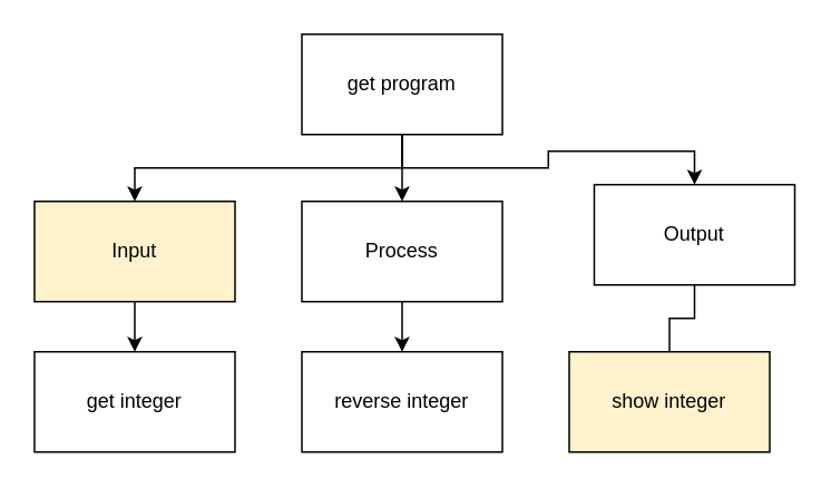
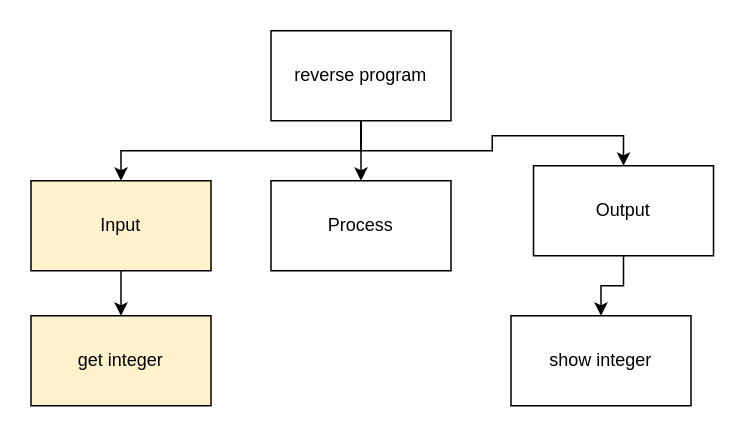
  <mxCell id="0" />
  <mxCell id="1" parent="0" />
  <mxCell id="2" style="edgeStyle=orthogonalEdgeStyle;rounded=0;orthogonalLoop=1;jettySize=auto;html=1;exitX=0.5;exitY=1;exitDx=0;exitDy=0;entryX=0.5;entryY=0;entryDx=0;entryDy=0;" edge="1" parent="1" source="5" target="7"><mxGeometry relative="1" as="geometry" /></mxCell>
  <mxCell id="3" style="edgeStyle=orthogonalEdgeStyle;rounded=0;orthogonalLoop=1;jettySize=auto;html=1;exitX=0.5;exitY=1;exitDx=0;exitDy=0;" edge="1" parent="1" source="5" target="9"><mxGeometry relative="1" as="geometry" /></mxCell>
  <mxCell id="4" style="edgeStyle=orthogonalEdgeStyle;rounded=0;orthogonalLoop=1;jettySize=auto;html=1;exitX=0.5;exitY=1;exitDx=0;exitDy=0;entryX=0.5;entryY=0;entryDx=0;entryDy=0;" edge="1" parent="1" source="5" target="13"><mxGeometry relative="1" as="geometry" /></mxCell>
- <mxCell id="5" value="get program" style="rounded=0;whiteSpace=wrap;html=1;" vertex="1" parent="1"><mxGeometry x="180" y="20" width="120" height="60" as="geometry" /></mxCell>
+ <mxCell id="5" value="reverse program" style="rounded=0;whiteSpace=wrap;html=1;" vertex="1" parent="1"><mxGeometry x="180" y="20" width="120" height="60" as="geometry" /></mxCell>
  <mxCell id="6" style="edgeStyle=orthogonalEdgeStyle;rounded=0;orthogonalLoop=1;jettySize=auto;html=1;exitX=0.5;exitY=1;exitDx=0;exitDy=0;entryX=0.5;entryY=0;entryDx=0;entryDy=0;" edge="1" parent="1" source="7" target="10"><mxGeometry relative="1" as="geometry" /></mxCell>
  <mxCell id="7" value="Input" style="rounded=0;whiteSpace=wrap;html=1;fillColor=#fff2cc;" vertex="1" parent="1"><mxGeometry x="20" y="120" width="120" height="60" as="geometry" /></mxCell>
- <mxCell id="8" style="edgeStyle=orthogonalEdgeStyle;rounded=0;orthogonalLoop=1;jettySize=auto;html=1;exitX=0.5;exitY=1;exitDx=0;exitDy=0;entryX=0.5;entryY=0;entryDx=0;entryDy=0;" edge="1" parent="1" source="9" target="11"><mxGeometry relative="1" as="geometry" /></mxCell>
  <mxCell id="9" value="Process" style="rounded=0;whiteSpace=wrap;html=1;" vertex="1" parent="1"><mxGeometry x="180" y="120" width="120" height="60" as="geometry" /></mxCell>
- <mxCell id="10" value="get integer" style="rounded=0;whiteSpace=wrap;html=1;" vertex="1" parent="1"><mxGeometry x="20" y="210" width="120" height="60" as="geometry" /></mxCell>
- <mxCell id="11" value="reverse integer" style="rounded=0;whiteSpace=wrap;html=1;" vertex="1" parent="1"><mxGeometry x="180" y="210" width="120" height="60" as="geometry" /></mxCell>
- <mxCell id="12" style="edgeStyle=orthogonalEdgeStyle;rounded=0;orthogonalLoop=1;jettySize=auto;html=1;exitX=0.5;exitY=1;exitDx=0;exitDy=0;entryX=0.5;entryY=0;entryDx=0;entryDy=0;endArrow=none;" edge="1" parent="1" source="13" target="14"><mxGeometry relative="1" as="geometry" /></mxCell>
+ <mxCell id="10" value="get integer" style="rounded=0;whiteSpace=wrap;html=1;fillColor=#fff2cc;" vertex="1" parent="1"><mxGeometry x="20" y="210" width="120" height="60" as="geometry" /></mxCell>
+ <mxCell id="12" style="edgeStyle=orthogonalEdgeStyle;rounded=0;orthogonalLoop=1;jettySize=auto;html=1;exitX=0.5;exitY=1;exitDx=0;exitDy=0;entryX=0.5;entryY=0;entryDx=0;entryDy=0;" edge="1" parent="1" source="13" target="14"><mxGeometry relative="1" as="geometry" /></mxCell>
  <mxCell id="13" value="Output" style="rounded=0;whiteSpace=wrap;html=1;" vertex="1" parent="1"><mxGeometry x="355" y="110" width="120" height="60" as="geometry" /></mxCell>
- <mxCell id="14" value="show integer" style="rounded=0;whiteSpace=wrap;html=1;fillColor=#fff2cc;" vertex="1" parent="1"><mxGeometry x="340" y="210" width="120" height="60" as="geometry" /></mxCell>
+ <mxCell id="14" value="show integer" style="rounded=0;whiteSpace=wrap;html=1;" vertex="1" parent="1"><mxGeometry x="340" y="210" width="120" height="60" as="geometry" /></mxCell>
